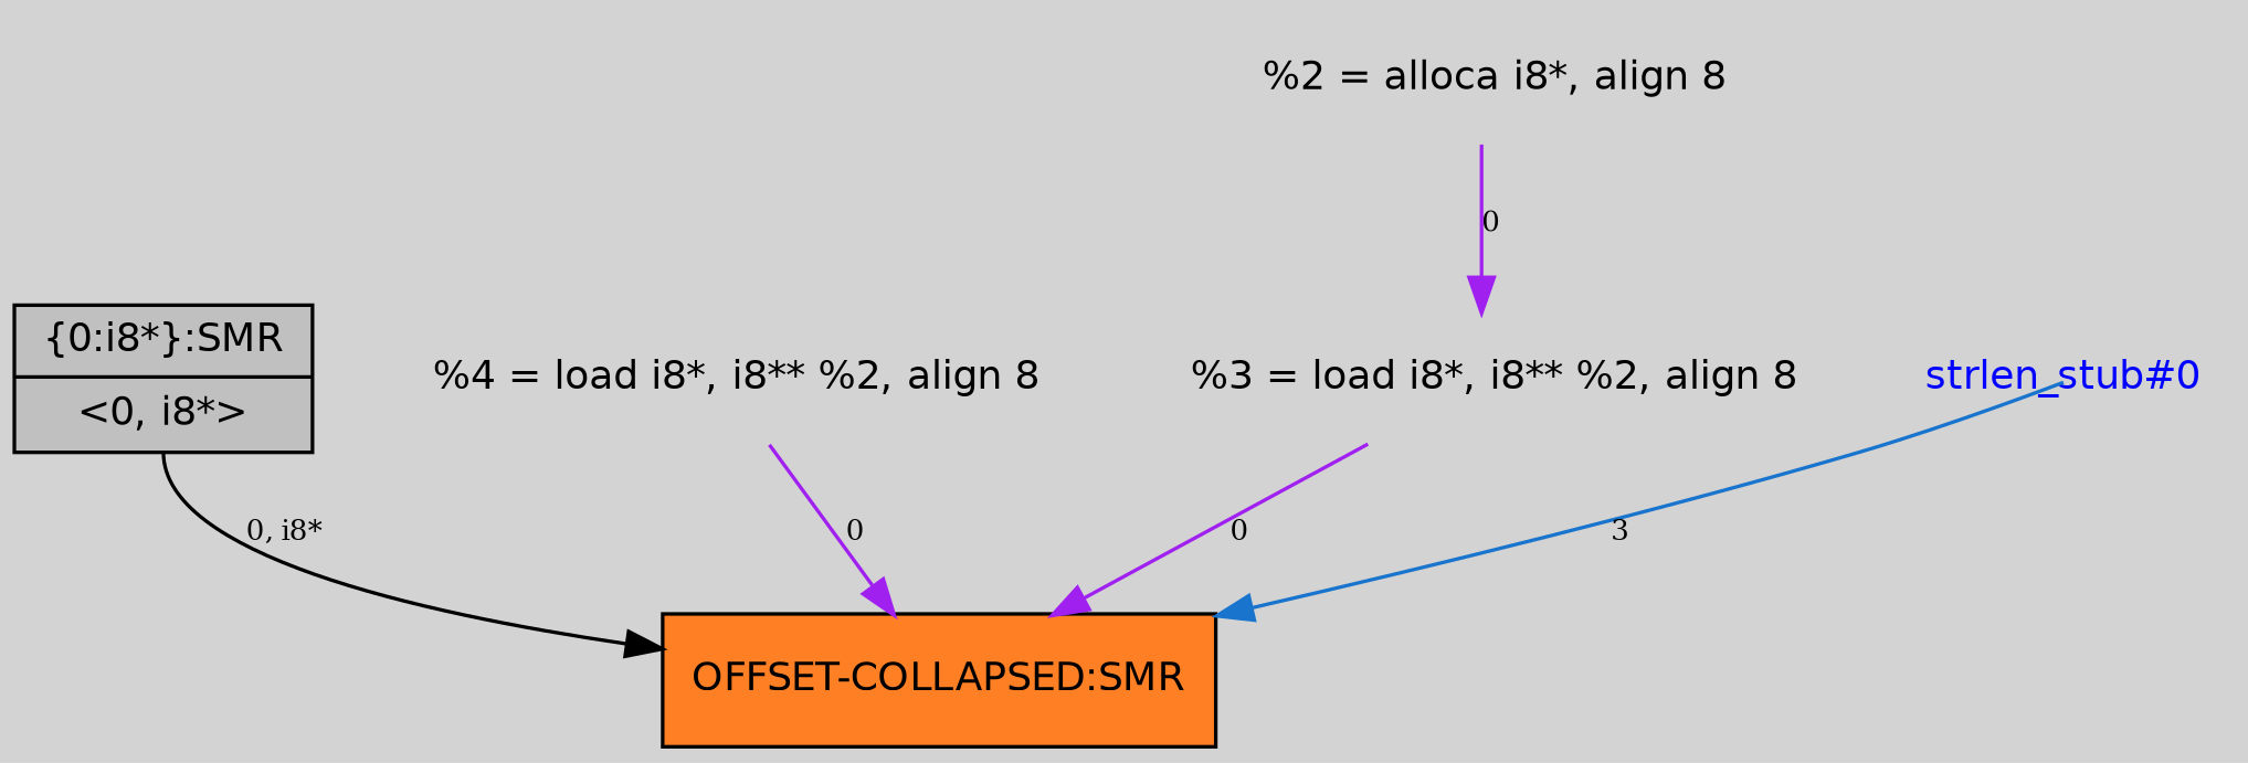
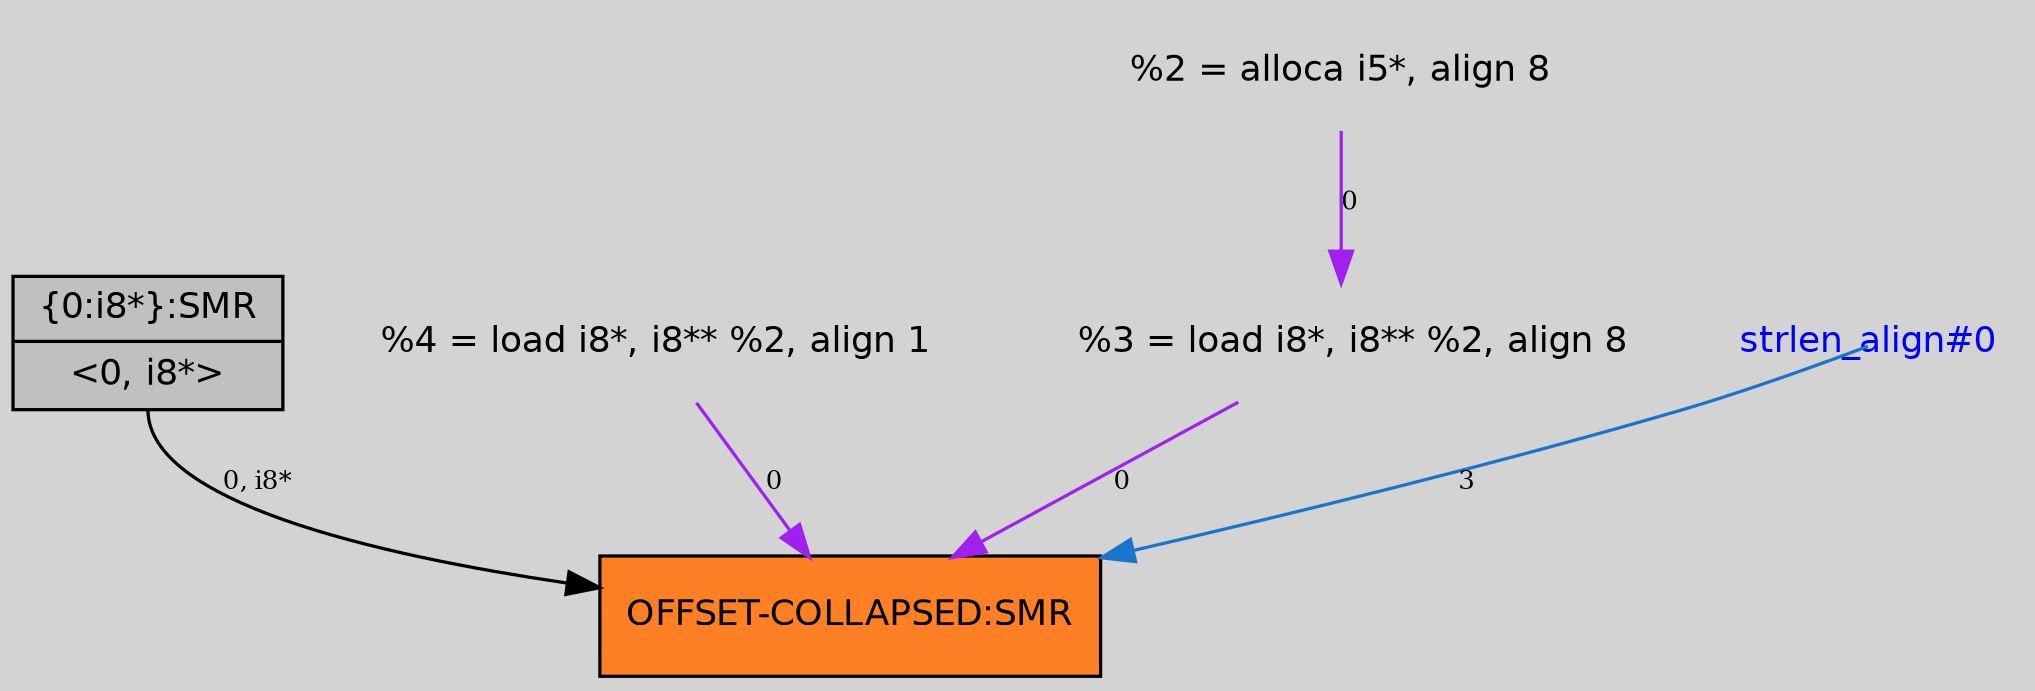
  digraph {
    bgcolor=lightgray
    fontname=Helvetica
    node [fontname=Helvetica fontsize=11 shape=plaintext]
    edge [arrowtail=tee fontsize=8 color=purple]
    n1 [fillcolor=chocolate1 label="{OFFSET-COLLAPSED:SMR}" shape=record style=filled]
    n2 [fillcolor=gray label="{\{0:i8*\}:SMR|{<s0>\<0, i8*\>}}" shape=record style=filled]
-   n3 [label="  %4 = load i8*, i8** %2, align 8"]
-   n4 [label="  %2 = alloca i8*, align 8"]
+   n3 [label="%4 = load i8*, i8** %2, align 1"]
+   n4 [label="%2 = alloca i5*, align 8"]
    n5 [label="  %3 = load i8*, i8** %2, align 8"]
-   n6 [fontcolor=blue label="strlen_stub#0"]
+   n6 [fontcolor=blue label="strlen_align#0"]
    n2 -> n1 [label="0, i8*" tailport=s0 color=""]
    n3 -> n1 [label=0]
    n4 -> n5 [label=0]
    n5 -> n1 [label=0]
    n6 -> n1 [color=dodgerblue3 label=3 tailclip=false arrowtail=""]
  }
